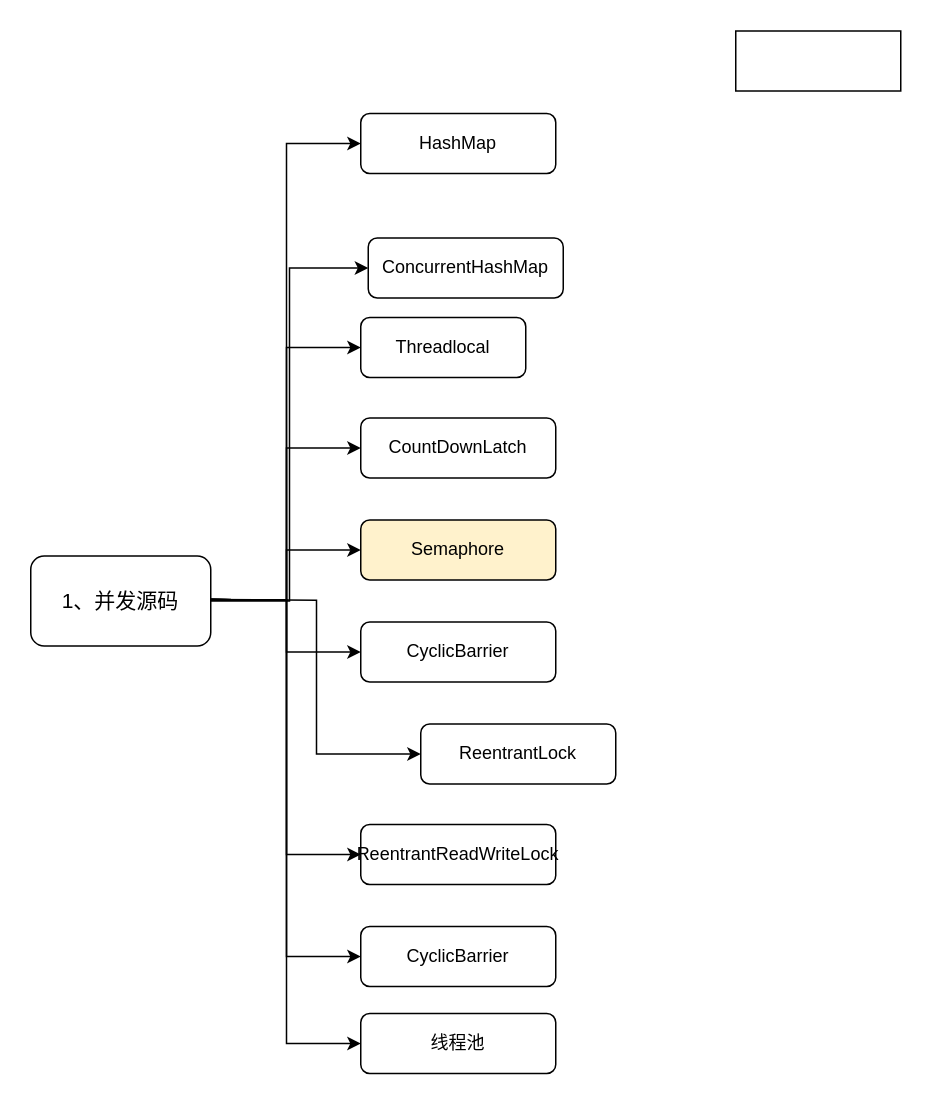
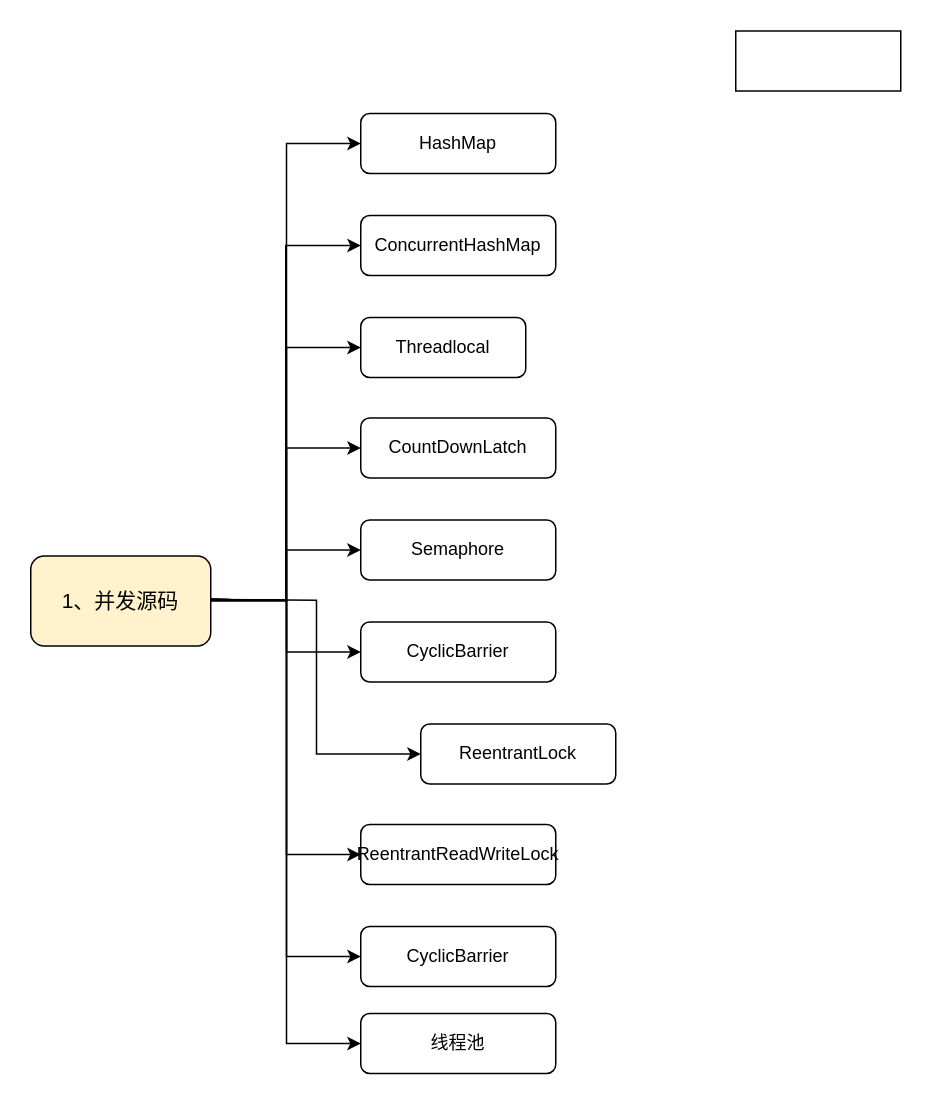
  <mxCell id="0" />
  <mxCell id="1" parent="0" />
  <mxCell id="2" style="edgeStyle=orthogonalEdgeStyle;rounded=0;orthogonalLoop=1;jettySize=auto;html=1;entryX=0;entryY=0.5;entryDx=0;entryDy=0;" edge="1" parent="1" target="13"><mxGeometry relative="1" as="geometry"><mxPoint x="140" y="399" as="sourcePoint" /></mxGeometry></mxCell>
  <mxCell id="3" style="edgeStyle=orthogonalEdgeStyle;rounded=0;orthogonalLoop=1;jettySize=auto;html=1;entryX=0;entryY=0.5;entryDx=0;entryDy=0;" edge="1" parent="1" target="15"><mxGeometry relative="1" as="geometry"><mxPoint x="140" y="399" as="sourcePoint" /></mxGeometry></mxCell>
  <mxCell id="4" style="edgeStyle=orthogonalEdgeStyle;rounded=0;orthogonalLoop=1;jettySize=auto;html=1;entryX=0;entryY=0.5;entryDx=0;entryDy=0;" edge="1" parent="1" target="16"><mxGeometry relative="1" as="geometry"><mxPoint x="140" y="399" as="sourcePoint" /></mxGeometry></mxCell>
  <mxCell id="5" style="edgeStyle=orthogonalEdgeStyle;rounded=0;orthogonalLoop=1;jettySize=auto;html=1;entryX=0;entryY=0.5;entryDx=0;entryDy=0;" edge="1" parent="1" target="17"><mxGeometry relative="1" as="geometry"><mxPoint x="140" y="399" as="sourcePoint" /></mxGeometry></mxCell>
  <mxCell id="6" style="edgeStyle=orthogonalEdgeStyle;rounded=0;orthogonalLoop=1;jettySize=auto;html=1;entryX=0;entryY=0.5;entryDx=0;entryDy=0;" edge="1" parent="1" target="18"><mxGeometry relative="1" as="geometry"><mxPoint x="140" y="399" as="sourcePoint" /></mxGeometry></mxCell>
  <mxCell id="7" style="edgeStyle=orthogonalEdgeStyle;rounded=0;orthogonalLoop=1;jettySize=auto;html=1;entryX=0;entryY=0.5;entryDx=0;entryDy=0;" edge="1" parent="1" target="19"><mxGeometry relative="1" as="geometry"><mxPoint x="140" y="399" as="sourcePoint" /></mxGeometry></mxCell>
  <mxCell id="8" style="edgeStyle=orthogonalEdgeStyle;rounded=0;orthogonalLoop=1;jettySize=auto;html=1;entryX=0;entryY=0.5;entryDx=0;entryDy=0;" edge="1" parent="1" target="20"><mxGeometry relative="1" as="geometry"><mxPoint x="140" y="399" as="sourcePoint" /></mxGeometry></mxCell>
  <mxCell id="9" style="edgeStyle=orthogonalEdgeStyle;rounded=0;orthogonalLoop=1;jettySize=auto;html=1;entryX=0;entryY=0.5;entryDx=0;entryDy=0;" edge="1" parent="1" target="21"><mxGeometry relative="1" as="geometry"><mxPoint x="140" y="399" as="sourcePoint" /></mxGeometry></mxCell>
  <mxCell id="10" style="edgeStyle=orthogonalEdgeStyle;rounded=0;orthogonalLoop=1;jettySize=auto;html=1;entryX=0;entryY=0.5;entryDx=0;entryDy=0;" edge="1" parent="1" target="22"><mxGeometry relative="1" as="geometry"><mxPoint x="140" y="399" as="sourcePoint" /></mxGeometry></mxCell>
  <mxCell id="11" style="edgeStyle=orthogonalEdgeStyle;rounded=0;orthogonalLoop=1;jettySize=auto;html=1;entryX=0;entryY=0.5;entryDx=0;entryDy=0;" edge="1" parent="1" source="12" target="14"><mxGeometry relative="1" as="geometry" /></mxCell>
- <mxCell id="12" value="1、并发源码" style="rounded=1;whiteSpace=wrap;html=1;fontSize=14;" vertex="1" parent="1"><mxGeometry x="20" y="370" width="120" height="60" as="geometry" /></mxCell>
+ <mxCell id="12" value="1、并发源码" style="rounded=1;whiteSpace=wrap;html=1;fontSize=14;fillColor=#fff2cc;" vertex="1" parent="1"><mxGeometry x="20" y="370" width="120" height="60" as="geometry" /></mxCell>
  <mxCell id="13" value="HashMap" style="rounded=1;whiteSpace=wrap;html=1;" vertex="1" parent="1"><mxGeometry x="240" y="75" width="130" height="40" as="geometry" /></mxCell>
- <mxCell id="14" value="ConcurrentHashMap" style="rounded=1;whiteSpace=wrap;html=1;" vertex="1" parent="1"><mxGeometry x="245" y="158" width="130" height="40" as="geometry" /></mxCell>
+ <mxCell id="14" value="ConcurrentHashMap" style="rounded=1;whiteSpace=wrap;html=1;" vertex="1" parent="1"><mxGeometry x="240" y="143" width="130" height="40" as="geometry" /></mxCell>
  <mxCell id="15" value="Threadlocal" style="rounded=1;whiteSpace=wrap;html=1;" vertex="1" parent="1"><mxGeometry x="240" y="211" width="110" height="40" as="geometry" /></mxCell>
  <mxCell id="16" value="CountDownLatch" style="rounded=1;whiteSpace=wrap;html=1;" vertex="1" parent="1"><mxGeometry x="240" y="278" width="130" height="40" as="geometry" /></mxCell>
- <mxCell id="17" value="Semaphore" style="rounded=1;whiteSpace=wrap;html=1;fillColor=#fff2cc;" vertex="1" parent="1"><mxGeometry x="240" y="346" width="130" height="40" as="geometry" /></mxCell>
+ <mxCell id="17" value="Semaphore" style="rounded=1;whiteSpace=wrap;html=1;" vertex="1" parent="1"><mxGeometry x="240" y="346" width="130" height="40" as="geometry" /></mxCell>
  <mxCell id="18" value="CyclicBarrier" style="rounded=1;whiteSpace=wrap;html=1;" vertex="1" parent="1"><mxGeometry x="240" y="414" width="130" height="40" as="geometry" /></mxCell>
  <mxCell id="19" value="ReentrantLock" style="rounded=1;whiteSpace=wrap;html=1;" vertex="1" parent="1"><mxGeometry x="280" y="482" width="130" height="40" as="geometry" /></mxCell>
  <mxCell id="20" value="ReentrantReadWriteLock" style="rounded=1;whiteSpace=wrap;html=1;" vertex="1" parent="1"><mxGeometry x="240" y="549" width="130" height="40" as="geometry" /></mxCell>
  <mxCell id="21" value="CyclicBarrier" style="rounded=1;whiteSpace=wrap;html=1;" vertex="1" parent="1"><mxGeometry x="240" y="617" width="130" height="40" as="geometry" /></mxCell>
  <mxCell id="22" value="线程池" style="rounded=1;whiteSpace=wrap;html=1;" vertex="1" parent="1"><mxGeometry x="240" y="675" width="130" height="40" as="geometry" /></mxCell>
  <mxCell id="23" value="" style="rounded=0;whiteSpace=wrap;html=1;" vertex="1" parent="1"><mxGeometry x="490" y="20" width="110" height="40" as="geometry" /></mxCell>
